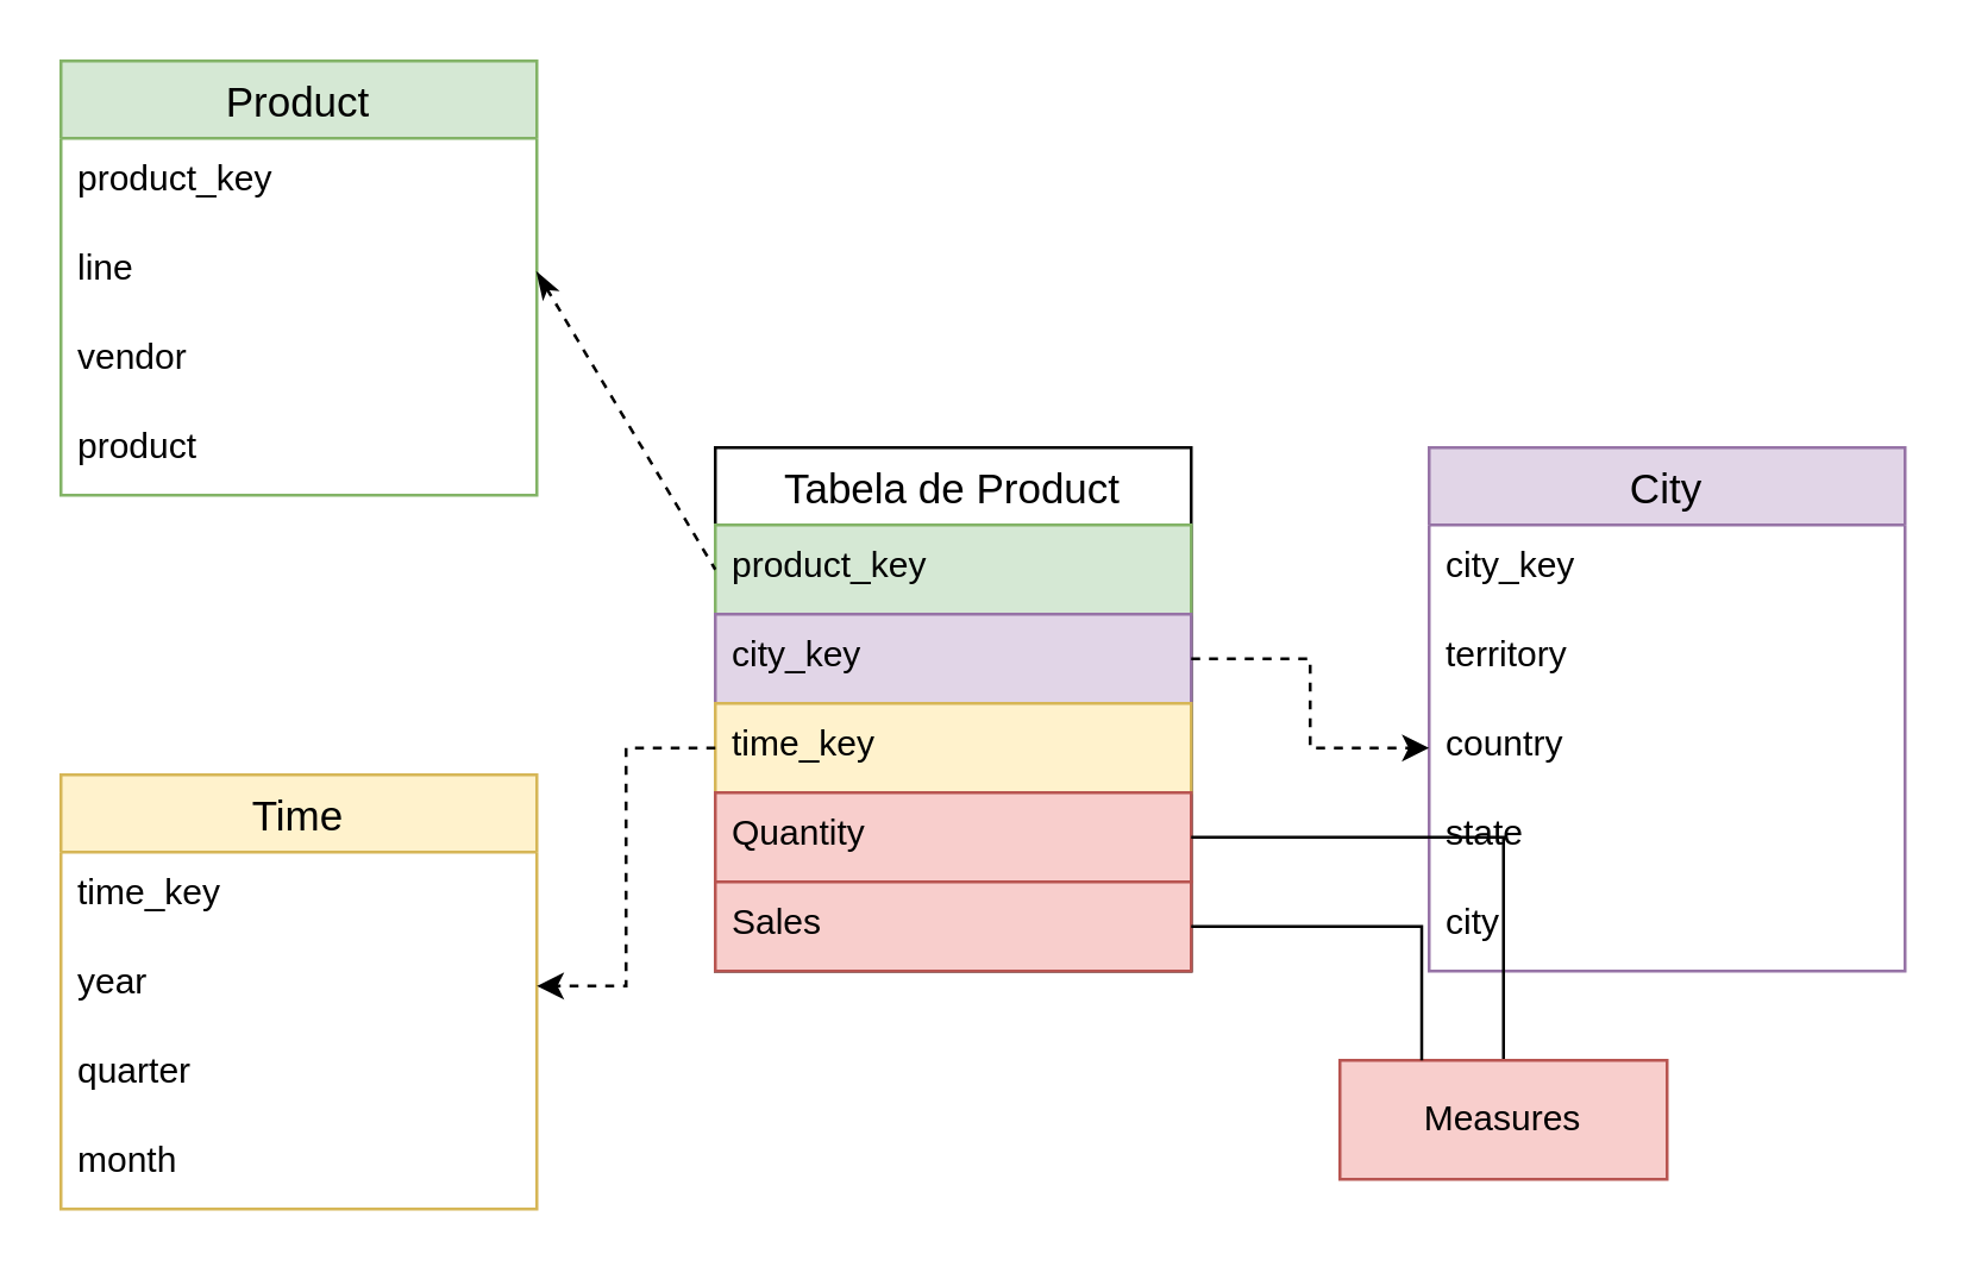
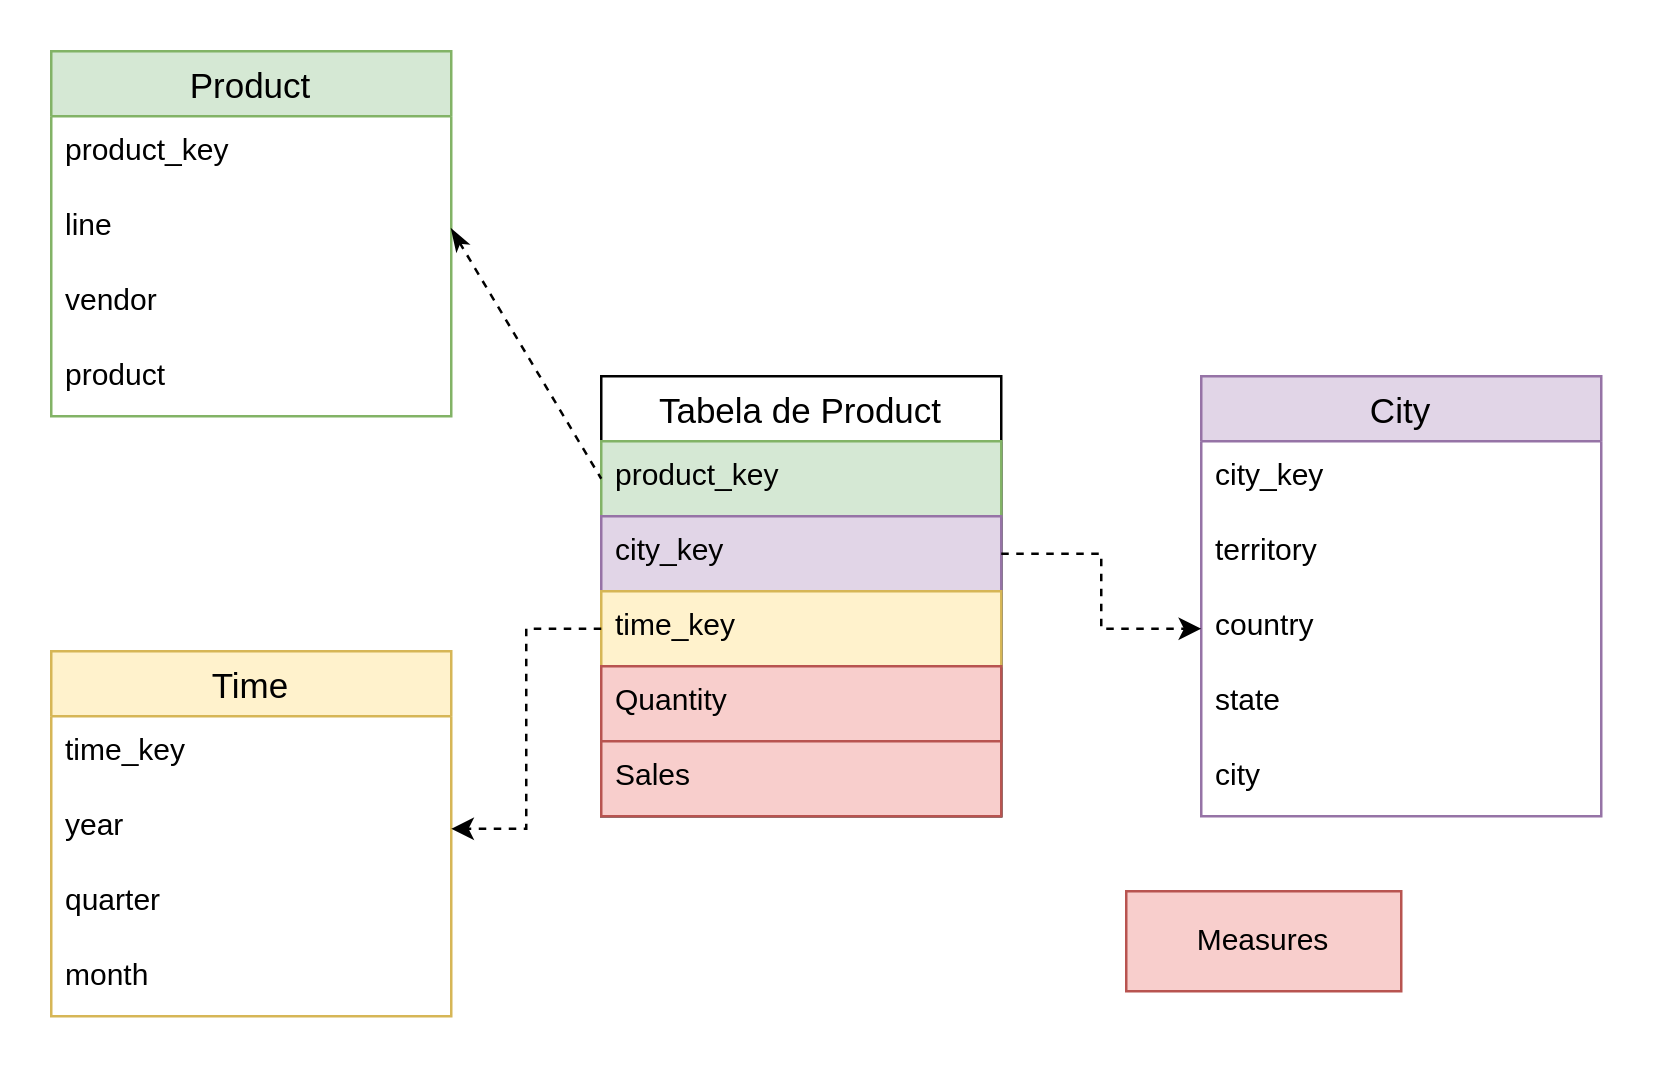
  <mxCell id="0" />
  <mxCell id="1" parent="0" />
  <mxCell id="2" value="Product" style="swimlane;fontStyle=0;childLayout=stackLayout;horizontal=1;startSize=26;horizontalStack=0;resizeParent=1;resizeParentMax=0;resizeLast=0;collapsible=1;marginBottom=0;align=center;fontSize=14;fillColor=#d5e8d4;strokeColor=#82b366;" vertex="1" parent="1"><mxGeometry x="20" y="20" width="160" height="146" as="geometry" /></mxCell>
  <mxCell id="3" value="product_key" style="text;strokeColor=none;fillColor=none;spacingLeft=4;spacingRight=4;overflow=hidden;rotatable=0;points=[[0,0.5],[1,0.5]];portConstraint=eastwest;fontSize=12;" vertex="1" parent="2"><mxGeometry y="26" width="160" height="30" as="geometry" /></mxCell>
  <mxCell id="4" value="line&#10;" style="text;strokeColor=none;fillColor=none;spacingLeft=4;spacingRight=4;overflow=hidden;rotatable=0;points=[[0,0.5],[1,0.5]];portConstraint=eastwest;fontSize=12;" vertex="1" parent="2"><mxGeometry y="56" width="160" height="30" as="geometry" /></mxCell>
  <mxCell id="5" value="vendor" style="text;strokeColor=none;fillColor=none;spacingLeft=4;spacingRight=4;overflow=hidden;rotatable=0;points=[[0,0.5],[1,0.5]];portConstraint=eastwest;fontSize=12;" vertex="1" parent="2"><mxGeometry y="86" width="160" height="30" as="geometry" /></mxCell>
  <mxCell id="6" value="product" style="text;strokeColor=none;fillColor=none;spacingLeft=4;spacingRight=4;overflow=hidden;rotatable=0;points=[[0,0.5],[1,0.5]];portConstraint=eastwest;fontSize=12;" vertex="1" parent="2"><mxGeometry y="116" width="160" height="30" as="geometry" /></mxCell>
  <mxCell id="7" value="City" style="swimlane;fontStyle=0;childLayout=stackLayout;horizontal=1;startSize=26;horizontalStack=0;resizeParent=1;resizeParentMax=0;resizeLast=0;collapsible=1;marginBottom=0;align=center;fontSize=14;fillColor=#e1d5e7;strokeColor=#9673a6;" vertex="1" parent="1"><mxGeometry x="480" y="150" width="160" height="176" as="geometry" /></mxCell>
  <mxCell id="8" value="city_key" style="text;strokeColor=none;fillColor=none;spacingLeft=4;spacingRight=4;overflow=hidden;rotatable=0;points=[[0,0.5],[1,0.5]];portConstraint=eastwest;fontSize=12;" vertex="1" parent="7"><mxGeometry y="26" width="160" height="30" as="geometry" /></mxCell>
  <mxCell id="9" value="territory" style="text;strokeColor=none;fillColor=none;spacingLeft=4;spacingRight=4;overflow=hidden;rotatable=0;points=[[0,0.5],[1,0.5]];portConstraint=eastwest;fontSize=12;" vertex="1" parent="7"><mxGeometry y="56" width="160" height="30" as="geometry" /></mxCell>
  <mxCell id="10" value="country" style="text;strokeColor=none;fillColor=none;spacingLeft=4;spacingRight=4;overflow=hidden;rotatable=0;points=[[0,0.5],[1,0.5]];portConstraint=eastwest;fontSize=12;" vertex="1" parent="7"><mxGeometry y="86" width="160" height="30" as="geometry" /></mxCell>
  <mxCell id="11" value="state" style="text;strokeColor=none;fillColor=none;spacingLeft=4;spacingRight=4;overflow=hidden;rotatable=0;points=[[0,0.5],[1,0.5]];portConstraint=eastwest;fontSize=12;" vertex="1" parent="7"><mxGeometry y="116" width="160" height="30" as="geometry" /></mxCell>
  <mxCell id="12" value="city" style="text;strokeColor=none;fillColor=none;spacingLeft=4;spacingRight=4;overflow=hidden;rotatable=0;points=[[0,0.5],[1,0.5]];portConstraint=eastwest;fontSize=12;" vertex="1" parent="7"><mxGeometry y="146" width="160" height="30" as="geometry" /></mxCell>
  <mxCell id="13" value="Tabela de Product" style="swimlane;fontStyle=0;childLayout=stackLayout;horizontal=1;startSize=26;horizontalStack=0;resizeParent=1;resizeParentMax=0;resizeLast=0;collapsible=1;marginBottom=0;align=center;fontSize=14;" vertex="1" parent="1"><mxGeometry x="240" y="150" width="160" height="176" as="geometry" /></mxCell>
  <mxCell id="14" value="product_key" style="text;strokeColor=#82b366;fillColor=#d5e8d4;spacingLeft=4;spacingRight=4;overflow=hidden;rotatable=0;points=[[0,0.5],[1,0.5]];portConstraint=eastwest;fontSize=12;labelBackgroundColor=none;" vertex="1" parent="13"><mxGeometry y="26" width="160" height="30" as="geometry" /></mxCell>
  <mxCell id="15" value="city_key" style="text;strokeColor=#9673a6;fillColor=#e1d5e7;spacingLeft=4;spacingRight=4;overflow=hidden;rotatable=0;points=[[0,0.5],[1,0.5]];portConstraint=eastwest;fontSize=12;" vertex="1" parent="13"><mxGeometry y="56" width="160" height="30" as="geometry" /></mxCell>
  <mxCell id="16" value="time_key" style="text;strokeColor=#d6b656;fillColor=#fff2cc;spacingLeft=4;spacingRight=4;overflow=hidden;rotatable=0;points=[[0,0.5],[1,0.5]];portConstraint=eastwest;fontSize=12;" vertex="1" parent="13"><mxGeometry y="86" width="160" height="30" as="geometry" /></mxCell>
  <mxCell id="17" value="Quantity" style="text;strokeColor=#b85450;fillColor=#f8cecc;spacingLeft=4;spacingRight=4;overflow=hidden;rotatable=0;points=[[0,0.5],[1,0.5]];portConstraint=eastwest;fontSize=12;" vertex="1" parent="13"><mxGeometry y="116" width="160" height="30" as="geometry" /></mxCell>
  <mxCell id="18" value="Sales" style="text;strokeColor=#b85450;fillColor=#f8cecc;spacingLeft=4;spacingRight=4;overflow=hidden;rotatable=0;points=[[0,0.5],[1,0.5]];portConstraint=eastwest;fontSize=12;" vertex="1" parent="13"><mxGeometry y="146" width="160" height="30" as="geometry" /></mxCell>
  <mxCell id="19" value="Time" style="swimlane;fontStyle=0;childLayout=stackLayout;horizontal=1;startSize=26;horizontalStack=0;resizeParent=1;resizeParentMax=0;resizeLast=0;collapsible=1;marginBottom=0;align=center;fontSize=14;fillColor=#fff2cc;strokeColor=#d6b656;" vertex="1" parent="1"><mxGeometry x="20" y="260" width="160" height="146" as="geometry" /></mxCell>
  <mxCell id="20" value="time_key" style="text;strokeColor=none;fillColor=none;spacingLeft=4;spacingRight=4;overflow=hidden;rotatable=0;points=[[0,0.5],[1,0.5]];portConstraint=eastwest;fontSize=12;" vertex="1" parent="19"><mxGeometry y="26" width="160" height="30" as="geometry" /></mxCell>
  <mxCell id="21" value="year" style="text;strokeColor=none;fillColor=none;spacingLeft=4;spacingRight=4;overflow=hidden;rotatable=0;points=[[0,0.5],[1,0.5]];portConstraint=eastwest;fontSize=12;" vertex="1" parent="19"><mxGeometry y="56" width="160" height="30" as="geometry" /></mxCell>
  <mxCell id="22" value="quarter" style="text;strokeColor=none;fillColor=none;spacingLeft=4;spacingRight=4;overflow=hidden;rotatable=0;points=[[0,0.5],[1,0.5]];portConstraint=eastwest;fontSize=12;" vertex="1" parent="19"><mxGeometry y="86" width="160" height="30" as="geometry" /></mxCell>
  <mxCell id="23" value="month" style="text;strokeColor=none;fillColor=none;spacingLeft=4;spacingRight=4;overflow=hidden;rotatable=0;points=[[0,0.5],[1,0.5]];portConstraint=eastwest;fontSize=12;" vertex="1" parent="19"><mxGeometry y="116" width="160" height="30" as="geometry" /></mxCell>
  <mxCell id="24" value="" style="endArrow=none;dashed=1;html=1;entryX=0;entryY=0.5;entryDx=0;entryDy=0;exitX=1;exitY=0.5;exitDx=0;exitDy=0;startArrow=classicThin;startFill=1;" edge="1" parent="1" source="4" target="14"><mxGeometry width="50" height="50" relative="1" as="geometry"><mxPoint x="320" y="270" as="sourcePoint" /><mxPoint x="370" y="220" as="targetPoint" /></mxGeometry></mxCell>
  <mxCell id="25" style="edgeStyle=orthogonalEdgeStyle;rounded=0;orthogonalLoop=1;jettySize=auto;html=1;exitX=1;exitY=0.5;exitDx=0;exitDy=0;entryX=0;entryY=0.5;entryDx=0;entryDy=0;startArrow=none;startFill=0;jumpStyle=none;dashed=1;" edge="1" parent="1" source="15" target="10"><mxGeometry relative="1" as="geometry" /></mxCell>
  <mxCell id="26" style="edgeStyle=orthogonalEdgeStyle;rounded=0;jumpStyle=none;orthogonalLoop=1;jettySize=auto;html=1;exitX=0;exitY=0.5;exitDx=0;exitDy=0;dashed=1;startArrow=none;startFill=0;strokeColor=#000000;" edge="1" parent="1" source="16" target="21"><mxGeometry relative="1" as="geometry" /></mxCell>
- <mxCell id="27" style="edgeStyle=orthogonalEdgeStyle;rounded=0;jumpStyle=none;orthogonalLoop=1;jettySize=auto;html=1;exitX=1;exitY=0.5;exitDx=0;exitDy=0;startArrow=none;startFill=0;strokeColor=#000000;entryX=0.5;entryY=0;entryDx=0;entryDy=0;endArrow=none;endFill=0;" edge="1" parent="1" source="17" target="28"><mxGeometry relative="1" as="geometry"><mxPoint x="440" y="390" as="targetPoint" /></mxGeometry></mxCell>
  <mxCell id="28" value="Measures" style="rounded=0;whiteSpace=wrap;html=1;labelBackgroundColor=none;fillColor=#f8cecc;strokeColor=#b85450;" vertex="1" parent="1"><mxGeometry x="450" y="356" width="110" height="40" as="geometry" /></mxCell>
- <mxCell id="29" style="edgeStyle=orthogonalEdgeStyle;rounded=0;jumpStyle=none;orthogonalLoop=1;jettySize=auto;html=1;exitX=1;exitY=0.5;exitDx=0;exitDy=0;entryX=0.25;entryY=0;entryDx=0;entryDy=0;startArrow=none;startFill=0;endArrow=none;endFill=0;strokeColor=#000000;" edge="1" parent="1" source="18" target="28"><mxGeometry relative="1" as="geometry" /></mxCell>
